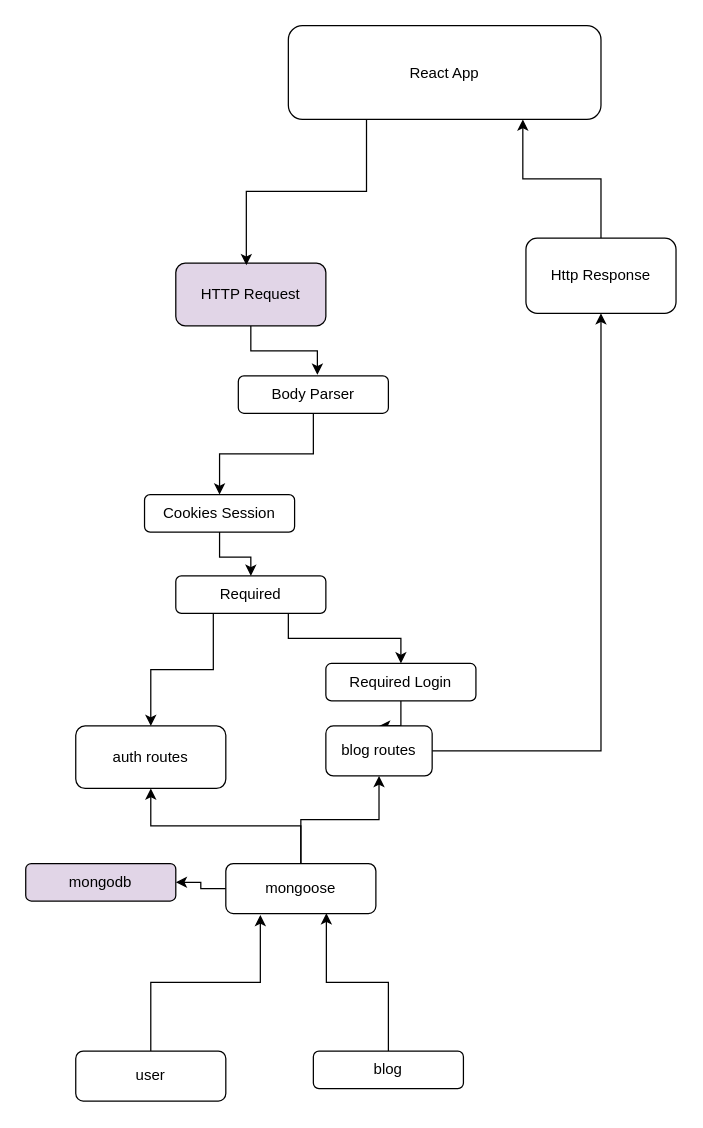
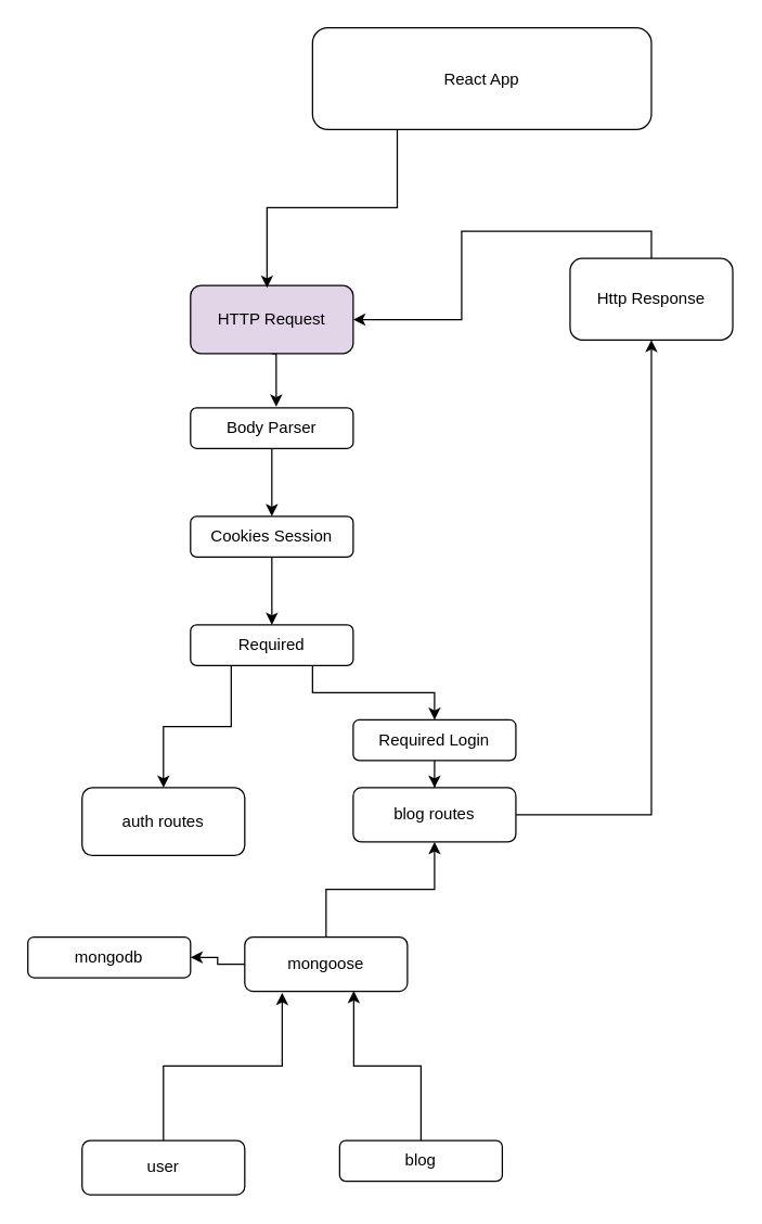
  <mxCell id="0" />
  <mxCell id="1" parent="0" />
  <mxCell id="2" style="edgeStyle=orthogonalEdgeStyle;rounded=0;orthogonalLoop=1;jettySize=auto;html=1;exitX=0.5;exitY=1;exitDx=0;exitDy=0;entryX=0.527;entryY=-0.027;entryDx=0;entryDy=0;entryPerimeter=0;" edge="1" parent="1" source="3" target="7"><mxGeometry relative="1" as="geometry"><mxPoint x="200" y="290" as="targetPoint" /></mxGeometry></mxCell>
  <mxCell id="3" value="HTTP Request" style="rounded=1;whiteSpace=wrap;html=1;fontSize=12;glass=0;strokeWidth=1;shadow=0;fillColor=#e1d5e7;" parent="1" vertex="1"><mxGeometry x="140" y="210" width="120" height="50" as="geometry" /></mxCell>
  <mxCell id="4" style="edgeStyle=orthogonalEdgeStyle;rounded=0;orthogonalLoop=1;jettySize=auto;html=1;exitX=0.25;exitY=1;exitDx=0;exitDy=0;entryX=0.47;entryY=0.032;entryDx=0;entryDy=0;entryPerimeter=0;" edge="1" parent="1" source="5" target="3"><mxGeometry relative="1" as="geometry"><mxPoint x="200" y="190" as="targetPoint" /></mxGeometry></mxCell>
  <mxCell id="5" value="React App&lt;br&gt;" style="rounded=1;whiteSpace=wrap;html=1;" vertex="1" parent="1"><mxGeometry x="230" y="20" width="250" height="75" as="geometry" /></mxCell>
  <mxCell id="6" style="edgeStyle=orthogonalEdgeStyle;rounded=0;orthogonalLoop=1;jettySize=auto;html=1;entryX=0.5;entryY=0;entryDx=0;entryDy=0;" edge="1" parent="1" source="7" target="9"><mxGeometry relative="1" as="geometry"><mxPoint x="200" y="370" as="targetPoint" /></mxGeometry></mxCell>
- <mxCell id="7" value="Body Parser" style="rounded=1;whiteSpace=wrap;html=1;" vertex="1" parent="1"><mxGeometry x="190" y="300" width="120" height="30" as="geometry" /></mxCell>
+ <mxCell id="7" value="Body Parser" style="rounded=1;whiteSpace=wrap;html=1;" vertex="1" parent="1"><mxGeometry x="140" y="300" width="120" height="30" as="geometry" /></mxCell>
  <mxCell id="8" style="edgeStyle=orthogonalEdgeStyle;rounded=0;orthogonalLoop=1;jettySize=auto;html=1;exitX=0.5;exitY=1;exitDx=0;exitDy=0;entryX=0.5;entryY=0;entryDx=0;entryDy=0;" edge="1" parent="1" source="9" target="12"><mxGeometry relative="1" as="geometry"><mxPoint x="200" y="450" as="targetPoint" /></mxGeometry></mxCell>
- <mxCell id="9" value="Cookies Session" style="rounded=1;whiteSpace=wrap;html=1;" vertex="1" parent="1"><mxGeometry x="115" y="395" width="120" height="30" as="geometry" /></mxCell>
+ <mxCell id="9" value="Cookies Session" style="rounded=1;whiteSpace=wrap;html=1;" vertex="1" parent="1"><mxGeometry x="140" y="380" width="120" height="30" as="geometry" /></mxCell>
  <mxCell id="10" style="edgeStyle=orthogonalEdgeStyle;rounded=0;orthogonalLoop=1;jettySize=auto;html=1;exitX=0.25;exitY=1;exitDx=0;exitDy=0;entryX=0.5;entryY=0;entryDx=0;entryDy=0;" edge="1" parent="1" source="12" target="13"><mxGeometry relative="1" as="geometry"><mxPoint x="120" y="570" as="targetPoint" /></mxGeometry></mxCell>
  <mxCell id="11" style="edgeStyle=orthogonalEdgeStyle;rounded=0;orthogonalLoop=1;jettySize=auto;html=1;exitX=0.75;exitY=1;exitDx=0;exitDy=0;" edge="1" parent="1" source="12" target="15"><mxGeometry relative="1" as="geometry"><mxPoint x="320" y="530" as="targetPoint" /></mxGeometry></mxCell>
  <mxCell id="12" value="Required" style="rounded=1;whiteSpace=wrap;html=1;" vertex="1" parent="1"><mxGeometry x="140" y="460" width="120" height="30" as="geometry" /></mxCell>
  <mxCell id="13" value="auth routes" style="rounded=1;whiteSpace=wrap;html=1;" vertex="1" parent="1"><mxGeometry x="60" y="580" width="120" height="50" as="geometry" /></mxCell>
  <mxCell id="14" style="edgeStyle=orthogonalEdgeStyle;rounded=0;orthogonalLoop=1;jettySize=auto;html=1;exitX=0.5;exitY=1;exitDx=0;exitDy=0;" edge="1" parent="1" source="15" target="17"><mxGeometry relative="1" as="geometry"><mxPoint x="320" y="570" as="targetPoint" /></mxGeometry></mxCell>
  <mxCell id="15" value="Required Login" style="rounded=1;whiteSpace=wrap;html=1;" vertex="1" parent="1"><mxGeometry x="260" y="530" width="120" height="30" as="geometry" /></mxCell>
  <mxCell id="16" style="edgeStyle=orthogonalEdgeStyle;rounded=0;orthogonalLoop=1;jettySize=auto;html=1;exitX=1;exitY=0.5;exitDx=0;exitDy=0;entryX=0.5;entryY=1;entryDx=0;entryDy=0;" edge="1" parent="1" source="17" target="28"><mxGeometry relative="1" as="geometry" /></mxCell>
- <mxCell id="17" value="blog routes" style="rounded=1;whiteSpace=wrap;html=1;" vertex="1" parent="1"><mxGeometry x="260" y="580" width="85" height="40" as="geometry" /></mxCell>
- <mxCell id="18" style="edgeStyle=orthogonalEdgeStyle;rounded=0;orthogonalLoop=1;jettySize=auto;html=1;exitX=0.5;exitY=0;exitDx=0;exitDy=0;entryX=0.5;entryY=1;entryDx=0;entryDy=0;" edge="1" parent="1" source="21" target="13"><mxGeometry relative="1" as="geometry" /></mxCell>
+ <mxCell id="17" value="blog routes" style="rounded=1;whiteSpace=wrap;html=1;" vertex="1" parent="1"><mxGeometry x="260" y="580" width="120" height="40" as="geometry" /></mxCell>
  <mxCell id="19" style="edgeStyle=orthogonalEdgeStyle;rounded=0;orthogonalLoop=1;jettySize=auto;html=1;exitX=0.5;exitY=0;exitDx=0;exitDy=0;entryX=0.5;entryY=1;entryDx=0;entryDy=0;" edge="1" parent="1" source="21" target="17"><mxGeometry relative="1" as="geometry" /></mxCell>
  <mxCell id="20" style="edgeStyle=orthogonalEdgeStyle;rounded=0;orthogonalLoop=1;jettySize=auto;html=1;exitX=0;exitY=0.5;exitDx=0;exitDy=0;" edge="1" parent="1" source="21" target="22"><mxGeometry relative="1" as="geometry"><mxPoint x="140" y="720" as="targetPoint" /></mxGeometry></mxCell>
  <mxCell id="21" value="mongoose" style="rounded=1;whiteSpace=wrap;html=1;" vertex="1" parent="1"><mxGeometry x="180" y="690" width="120" height="40" as="geometry" /></mxCell>
- <mxCell id="22" value="mongodb" style="rounded=1;whiteSpace=wrap;html=1;fillColor=#e1d5e7;" vertex="1" parent="1"><mxGeometry x="20" y="690" width="120" height="30" as="geometry" /></mxCell>
+ <mxCell id="22" value="mongodb" style="rounded=1;whiteSpace=wrap;html=1;" vertex="1" parent="1"><mxGeometry x="20" y="690" width="120" height="30" as="geometry" /></mxCell>
  <mxCell id="23" value="user" style="rounded=1;whiteSpace=wrap;html=1;" vertex="1" parent="1"><mxGeometry x="60" y="840" width="120" height="40" as="geometry" /></mxCell>
  <mxCell id="24" style="edgeStyle=orthogonalEdgeStyle;rounded=0;orthogonalLoop=1;jettySize=auto;html=1;exitX=0.5;exitY=0;exitDx=0;exitDy=0;entryX=0.23;entryY=1.027;entryDx=0;entryDy=0;entryPerimeter=0;" edge="1" parent="1" source="23" target="21"><mxGeometry relative="1" as="geometry" /></mxCell>
  <mxCell id="25" value="blog" style="rounded=1;whiteSpace=wrap;html=1;" vertex="1" parent="1"><mxGeometry x="250" y="840" width="120" height="30" as="geometry" /></mxCell>
  <mxCell id="26" style="edgeStyle=orthogonalEdgeStyle;rounded=0;orthogonalLoop=1;jettySize=auto;html=1;exitX=0.5;exitY=0;exitDx=0;exitDy=0;entryX=0.67;entryY=0.993;entryDx=0;entryDy=0;entryPerimeter=0;" edge="1" parent="1" source="25" target="21"><mxGeometry relative="1" as="geometry" /></mxCell>
- <mxCell id="27" style="edgeStyle=orthogonalEdgeStyle;rounded=0;orthogonalLoop=1;jettySize=auto;html=1;exitX=0.5;exitY=0;exitDx=0;exitDy=0;entryX=0.75;entryY=1;entryDx=0;entryDy=0;" edge="1" parent="1" source="28" target="5"><mxGeometry relative="1" as="geometry" /></mxCell>
+ <mxCell id="27" style="edgeStyle=orthogonalEdgeStyle;rounded=0;orthogonalLoop=1;jettySize=auto;html=1;exitX=0.5;exitY=0;exitDx=0;exitDy=0;" edge="1" parent="1" source="28" target="3"><mxGeometry relative="1" as="geometry" /></mxCell>
  <mxCell id="28" value="Http Response" style="rounded=1;whiteSpace=wrap;html=1;" vertex="1" parent="1"><mxGeometry x="420" y="190" width="120" height="60" as="geometry" /></mxCell>
